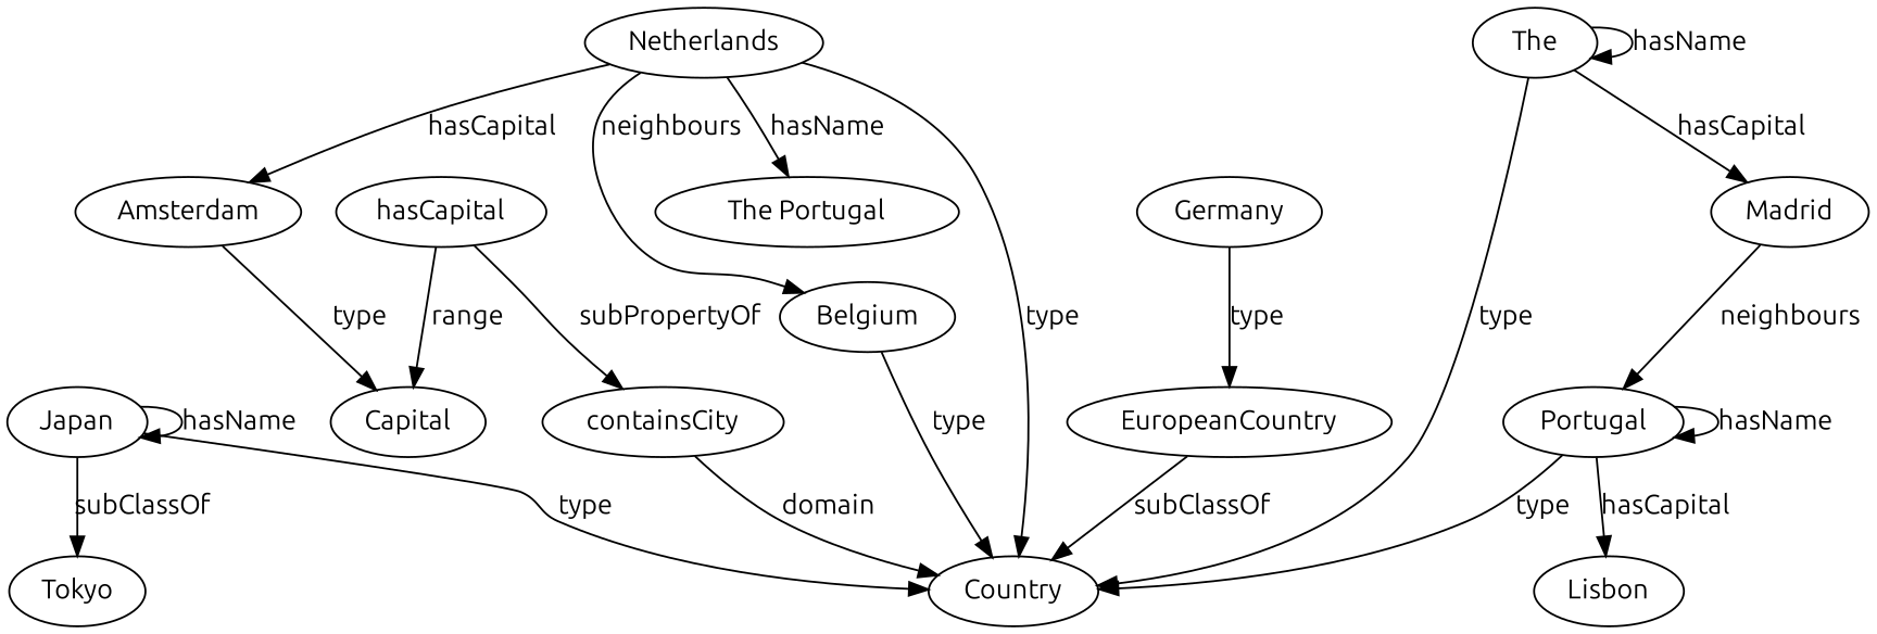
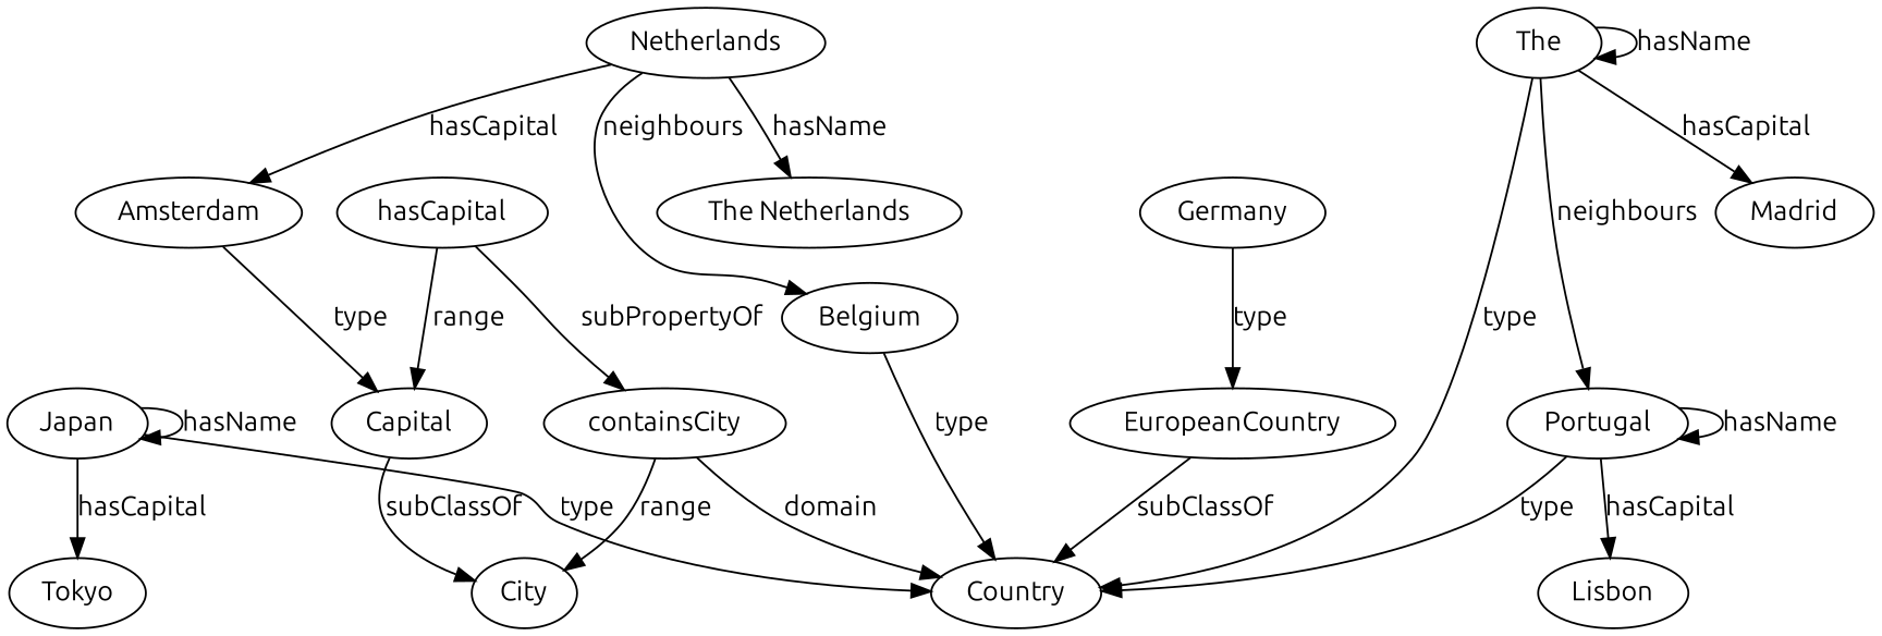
  strict digraph {
    fontname=Ubuntu
    node [fontname=Ubuntu]
    edge [fontname=Ubuntu]
    Japan [height=0.5 width=0.88619]
    Country [height=0.5 width=1.1421]
    Tokyo [height=0.5 width=0.97149]
    Netherlands [height=0.5 width=1.5402]
    Belgium [height=0.5 width=1.199]
    Amsterdam [height=0.5 width=1.5259]
-   "The Netherlands" [height=0.5 width=2.0093 label="The Portugal"]
+   "The Netherlands" [height=0.5 width=2.0093]
    Capital [height=0.5 width=1.0426]
+   City [height=0.5 width=0.75]
    Portugal [height=0.5 width=1.1705]
    Lisbon [height=0.5 width=1.0141]
    n12 [height=0.5 label=The width=0.88619]
    Madrid [height=0.5 width=1.071]
    hasCapital [height=0.5 width=1.3838]
    containsCity [height=0.5 width=1.597]
    Germany [height=0.5 width=1.27]
    EuropeanCountry [height=0.5 width=2.1231]
    Japan -> Japan [label=hasName]
    Japan -> Country [label=type]
-   Japan -> Tokyo [label=subClassOf]
-   Netherlands -> Country [label=type]
+   Japan -> Tokyo [label=hasCapital]
    Netherlands -> Belgium [label=neighbours]
    Netherlands -> Amsterdam [label=hasCapital]
    Netherlands -> "The Netherlands" [label=hasName]
    Belgium -> Country [label=type]
    Amsterdam -> Capital [label=type]
+   Capital -> City [label=subClassOf]
    Portugal -> Country [label=type]
    Portugal -> Portugal [label=hasName]
    Portugal -> Lisbon [label=hasCapital]
    n12 -> Country [label=type]
-   Madrid -> Portugal [label=neighbours]
+   n12 -> Portugal [label=neighbours]
    n12 -> n12 [label=hasName]
    n12 -> Madrid [label=hasCapital]
    hasCapital -> Capital [label=range]
    hasCapital -> containsCity [label=subPropertyOf]
    containsCity -> Country [label=domain]
+   containsCity -> City [label=range]
    Germany -> EuropeanCountry [label=type]
    EuropeanCountry -> Country [label=subClassOf]
  }
